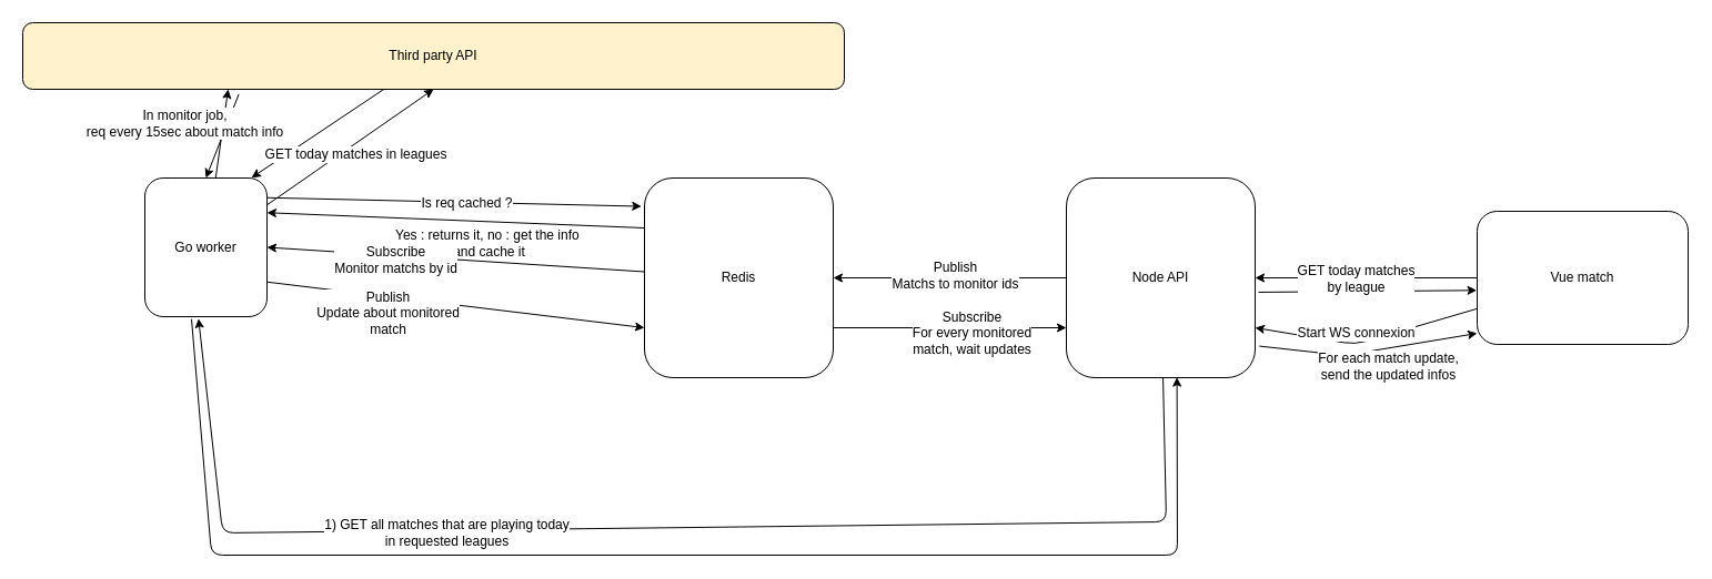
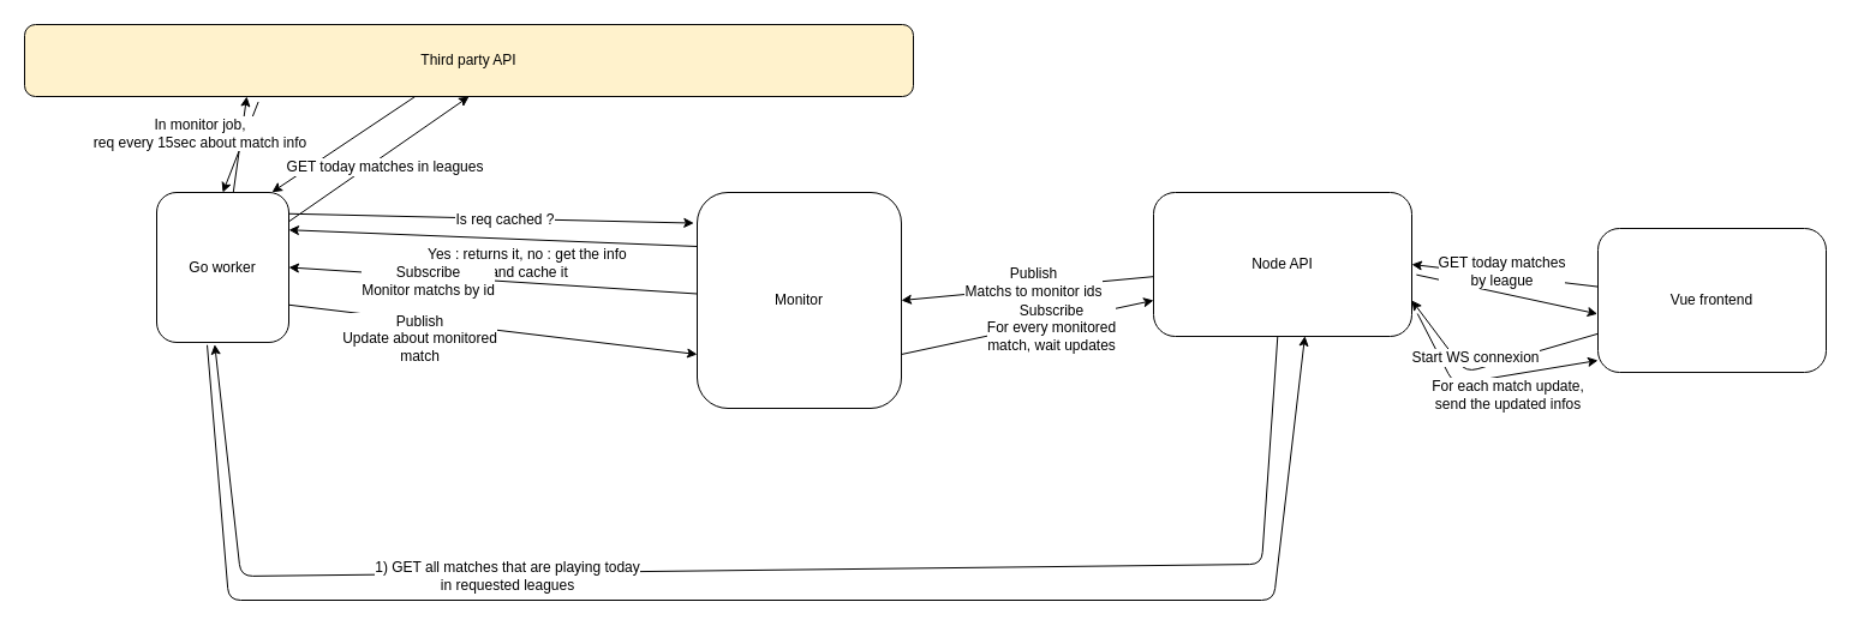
  <mxCell id="0" />
  <mxCell id="1" parent="0" />
  <mxCell id="2" style="edgeStyle=none;rounded=1;html=1;entryX=0.873;entryY=-0.002;entryDx=0;entryDy=0;entryPerimeter=0;fontSize=12;" edge="1" parent="1" source="4" target="14"><mxGeometry relative="1" as="geometry" /></mxCell>
  <mxCell id="3" style="edgeStyle=none;rounded=1;html=1;entryX=0.5;entryY=0;entryDx=0;entryDy=0;fontSize=12;exitX=0.263;exitY=1.074;exitDx=0;exitDy=0;exitPerimeter=0;" edge="1" parent="1" source="4" target="14"><mxGeometry relative="1" as="geometry" /></mxCell>
  <mxCell id="4" value="&lt;font style=&quot;font-size: 12px;&quot;&gt;Third party API&lt;/font&gt;" style="rounded=1;whiteSpace=wrap;html=1;fontSize=9;fillColor=#fff2cc;" vertex="1" parent="1"><mxGeometry x="20" y="20" width="740" height="60" as="geometry" /></mxCell>
  <mxCell id="5" style="edgeStyle=none;rounded=0;html=1;entryX=-0.016;entryY=0.142;entryDx=0;entryDy=0;fontSize=12;exitX=1.004;exitY=0.142;exitDx=0;exitDy=0;exitPerimeter=0;entryPerimeter=0;" edge="1" parent="1" source="14" target="21"><mxGeometry relative="1" as="geometry" /></mxCell>
  <mxCell id="6" value="Is req cached ?" style="edgeLabel;html=1;align=center;verticalAlign=middle;resizable=0;points=[];fontSize=12;" vertex="1" connectable="0" parent="5"><mxGeometry x="0.257" y="-4" relative="1" as="geometry"><mxPoint x="-33" y="-4" as="offset" /></mxGeometry></mxCell>
  <mxCell id="7" style="edgeStyle=none;rounded=1;html=1;entryX=0.5;entryY=1;entryDx=0;entryDy=0;fontSize=12;" edge="1" parent="1" source="14" target="4"><mxGeometry relative="1" as="geometry" /></mxCell>
  <mxCell id="8" value="GET today matches in leagues" style="edgeLabel;html=1;align=center;verticalAlign=middle;resizable=0;points=[];fontSize=12;" vertex="1" connectable="0" parent="7"><mxGeometry x="-0.4" y="-2" relative="1" as="geometry"><mxPoint x="33" y="-16" as="offset" /></mxGeometry></mxCell>
  <mxCell id="9" style="edgeStyle=none;rounded=1;html=1;entryX=0.586;entryY=0.998;entryDx=0;entryDy=0;entryPerimeter=0;fontSize=12;exitX=0.382;exitY=1.018;exitDx=0;exitDy=0;exitPerimeter=0;" edge="1" parent="1" source="14" target="28"><mxGeometry relative="1" as="geometry"><Array as="points"><mxPoint x="190" y="500" /><mxPoint x="1060" y="500" /></Array></mxGeometry></mxCell>
  <mxCell id="10" style="edgeStyle=none;rounded=1;html=1;entryX=0;entryY=0.75;entryDx=0;entryDy=0;fontSize=12;exitX=1;exitY=0.75;exitDx=0;exitDy=0;" edge="1" parent="1" source="14" target="21"><mxGeometry relative="1" as="geometry" /></mxCell>
  <mxCell id="11" value="Publish&lt;br&gt;Update about monitored&lt;br&gt;match" style="edgeLabel;html=1;align=center;verticalAlign=middle;resizable=0;points=[];fontSize=12;" vertex="1" connectable="0" parent="10"><mxGeometry x="-0.373" y="-1" relative="1" as="geometry"><mxPoint x="2" y="14" as="offset" /></mxGeometry></mxCell>
  <mxCell id="12" style="edgeStyle=none;rounded=1;html=1;entryX=0.25;entryY=1;entryDx=0;entryDy=0;fontSize=12;" edge="1" parent="1" source="14" target="4"><mxGeometry relative="1" as="geometry" /></mxCell>
  <mxCell id="13" value="In monitor job,&lt;br&gt;req every 15sec about match info" style="edgeLabel;html=1;align=center;verticalAlign=middle;resizable=0;points=[];fontSize=12;" vertex="1" connectable="0" parent="12"><mxGeometry x="0.448" relative="1" as="geometry"><mxPoint x="-36" y="8" as="offset" /></mxGeometry></mxCell>
  <mxCell id="14" value="Go worker" style="rounded=1;whiteSpace=wrap;html=1;fontSize=12;" vertex="1" parent="1"><mxGeometry x="130" y="160" width="110" height="125" as="geometry" /></mxCell>
  <mxCell id="15" style="edgeStyle=none;rounded=0;html=1;entryX=1;entryY=0.25;entryDx=0;entryDy=0;fontSize=12;exitX=0;exitY=0.25;exitDx=0;exitDy=0;" edge="1" parent="1" source="21" target="14"><mxGeometry relative="1" as="geometry" /></mxCell>
  <mxCell id="16" value="Yes : returns it, no : get the info&amp;nbsp;&lt;br&gt;and cache it" style="edgeLabel;html=1;align=center;verticalAlign=middle;resizable=0;points=[];fontSize=12;" vertex="1" connectable="0" parent="15"><mxGeometry x="-0.318" relative="1" as="geometry"><mxPoint x="-25" y="18" as="offset" /></mxGeometry></mxCell>
  <mxCell id="17" style="edgeStyle=none;rounded=1;html=1;entryX=1;entryY=0.5;entryDx=0;entryDy=0;fontSize=12;" edge="1" parent="1" source="21" target="14"><mxGeometry relative="1" as="geometry" /></mxCell>
  <mxCell id="18" value="Subscribe&lt;br&gt;Monitor matchs by id" style="edgeLabel;html=1;align=center;verticalAlign=middle;resizable=0;points=[];fontSize=12;" vertex="1" connectable="0" parent="17"><mxGeometry x="0.322" y="4" relative="1" as="geometry"><mxPoint as="offset" /></mxGeometry></mxCell>
  <mxCell id="19" style="edgeStyle=none;rounded=1;html=1;exitX=1;exitY=0.75;exitDx=0;exitDy=0;entryX=0;entryY=0.75;entryDx=0;entryDy=0;fontSize=12;" edge="1" parent="1" source="21" target="28"><mxGeometry relative="1" as="geometry" /></mxCell>
  <mxCell id="20" value="Subscribe&lt;br&gt;For every monitored&lt;br&gt;match, wait updates" style="edgeLabel;html=1;align=center;verticalAlign=middle;resizable=0;points=[];fontSize=12;" vertex="1" connectable="0" parent="19"><mxGeometry x="0.178" y="-4" relative="1" as="geometry"><mxPoint as="offset" /></mxGeometry></mxCell>
- <mxCell id="21" value="Redis" style="rounded=1;whiteSpace=wrap;html=1;fontSize=12;" vertex="1" parent="1"><mxGeometry x="580" y="160" width="170" height="180" as="geometry" /></mxCell>
+ <mxCell id="21" value="Monitor" style="rounded=1;whiteSpace=wrap;html=1;fontSize=12;" vertex="1" parent="1"><mxGeometry x="580" y="160" width="170" height="180" as="geometry" /></mxCell>
  <mxCell id="22" style="edgeStyle=none;rounded=1;html=1;entryX=0.439;entryY=1.014;entryDx=0;entryDy=0;entryPerimeter=0;fontSize=12;" edge="1" parent="1" source="28" target="14"><mxGeometry relative="1" as="geometry"><Array as="points"><mxPoint x="1050" y="470" /><mxPoint x="200" y="480" /></Array></mxGeometry></mxCell>
  <mxCell id="23" value="1) GET all matches that are playing today&lt;br&gt;in requested leagues" style="edgeLabel;html=1;align=center;verticalAlign=middle;resizable=0;points=[];fontSize=12;" vertex="1" connectable="0" parent="22"><mxGeometry x="0.326" y="2" relative="1" as="geometry"><mxPoint as="offset" /></mxGeometry></mxCell>
  <mxCell id="24" style="edgeStyle=none;rounded=1;html=1;entryX=1;entryY=0.5;entryDx=0;entryDy=0;fontSize=12;" edge="1" parent="1" source="28" target="21"><mxGeometry relative="1" as="geometry" /></mxCell>
  <mxCell id="25" value="Publish&lt;br&gt;Matchs to monitor ids" style="edgeLabel;html=1;align=center;verticalAlign=middle;resizable=0;points=[];fontSize=12;" vertex="1" connectable="0" parent="24"><mxGeometry x="-0.268" y="-3" relative="1" as="geometry"><mxPoint x="-24" as="offset" /></mxGeometry></mxCell>
  <mxCell id="26" style="edgeStyle=none;rounded=1;html=1;entryX=-0.002;entryY=0.594;entryDx=0;entryDy=0;entryPerimeter=0;fontSize=12;exitX=1.018;exitY=0.572;exitDx=0;exitDy=0;exitPerimeter=0;" edge="1" parent="1" source="28" target="33"><mxGeometry relative="1" as="geometry" /></mxCell>
  <mxCell id="27" value="For each match update,&lt;br&gt;send the updated infos" style="edgeStyle=none;rounded=1;html=1;entryX=0;entryY=0.917;entryDx=0;entryDy=0;entryPerimeter=0;fontSize=12;exitX=1.022;exitY=0.842;exitDx=0;exitDy=0;exitPerimeter=0;" edge="1" parent="1" source="28" target="33"><mxGeometry x="0.155" y="-16" relative="1" as="geometry"><Array as="points"><mxPoint x="1210" y="320" /></Array><mxPoint as="offset" /></mxGeometry></mxCell>
- <mxCell id="28" value="Node API" style="rounded=1;whiteSpace=wrap;html=1;fontSize=12;" vertex="1" parent="1"><mxGeometry x="960" y="160" width="170" height="180" as="geometry" /></mxCell>
+ <mxCell id="28" value="Node API" style="rounded=1;whiteSpace=wrap;html=1;fontSize=12;" vertex="1" parent="1"><mxGeometry x="960" y="160" width="215" height="120" as="geometry" /></mxCell>
  <mxCell id="29" value="@" style="edgeStyle=none;rounded=1;html=1;entryX=1;entryY=0.5;entryDx=0;entryDy=0;fontSize=12;" edge="1" parent="1" source="33" target="28"><mxGeometry relative="1" as="geometry" /></mxCell>
  <mxCell id="30" value="GET today matches&lt;br&gt;by league" style="edgeLabel;html=1;align=center;verticalAlign=middle;resizable=0;points=[];fontSize=12;" vertex="1" connectable="0" parent="29"><mxGeometry x="0.353" y="3" relative="1" as="geometry"><mxPoint x="25" y="-3" as="offset" /></mxGeometry></mxCell>
  <mxCell id="31" style="edgeStyle=none;rounded=1;html=1;entryX=1;entryY=0.75;entryDx=0;entryDy=0;fontSize=12;" edge="1" parent="1" source="33" target="28"><mxGeometry relative="1" as="geometry"><Array as="points"><mxPoint x="1220" y="310" /></Array></mxGeometry></mxCell>
  <mxCell id="32" value="Start WS connexion" style="edgeLabel;html=1;align=center;verticalAlign=middle;resizable=0;points=[];fontSize=12;" vertex="1" connectable="0" parent="31"><mxGeometry x="-0.14" y="-1" relative="1" as="geometry"><mxPoint x="-24" y="-2" as="offset" /></mxGeometry></mxCell>
- <mxCell id="33" value="Vue match" style="whiteSpace=wrap;html=1;rounded=1;" vertex="1" parent="1"><mxGeometry x="1330" y="190" width="190" height="120" as="geometry" /></mxCell>
+ <mxCell id="33" value="Vue frontend" style="whiteSpace=wrap;html=1;rounded=1;" vertex="1" parent="1"><mxGeometry x="1330" y="190" width="190" height="120" as="geometry" /></mxCell>
